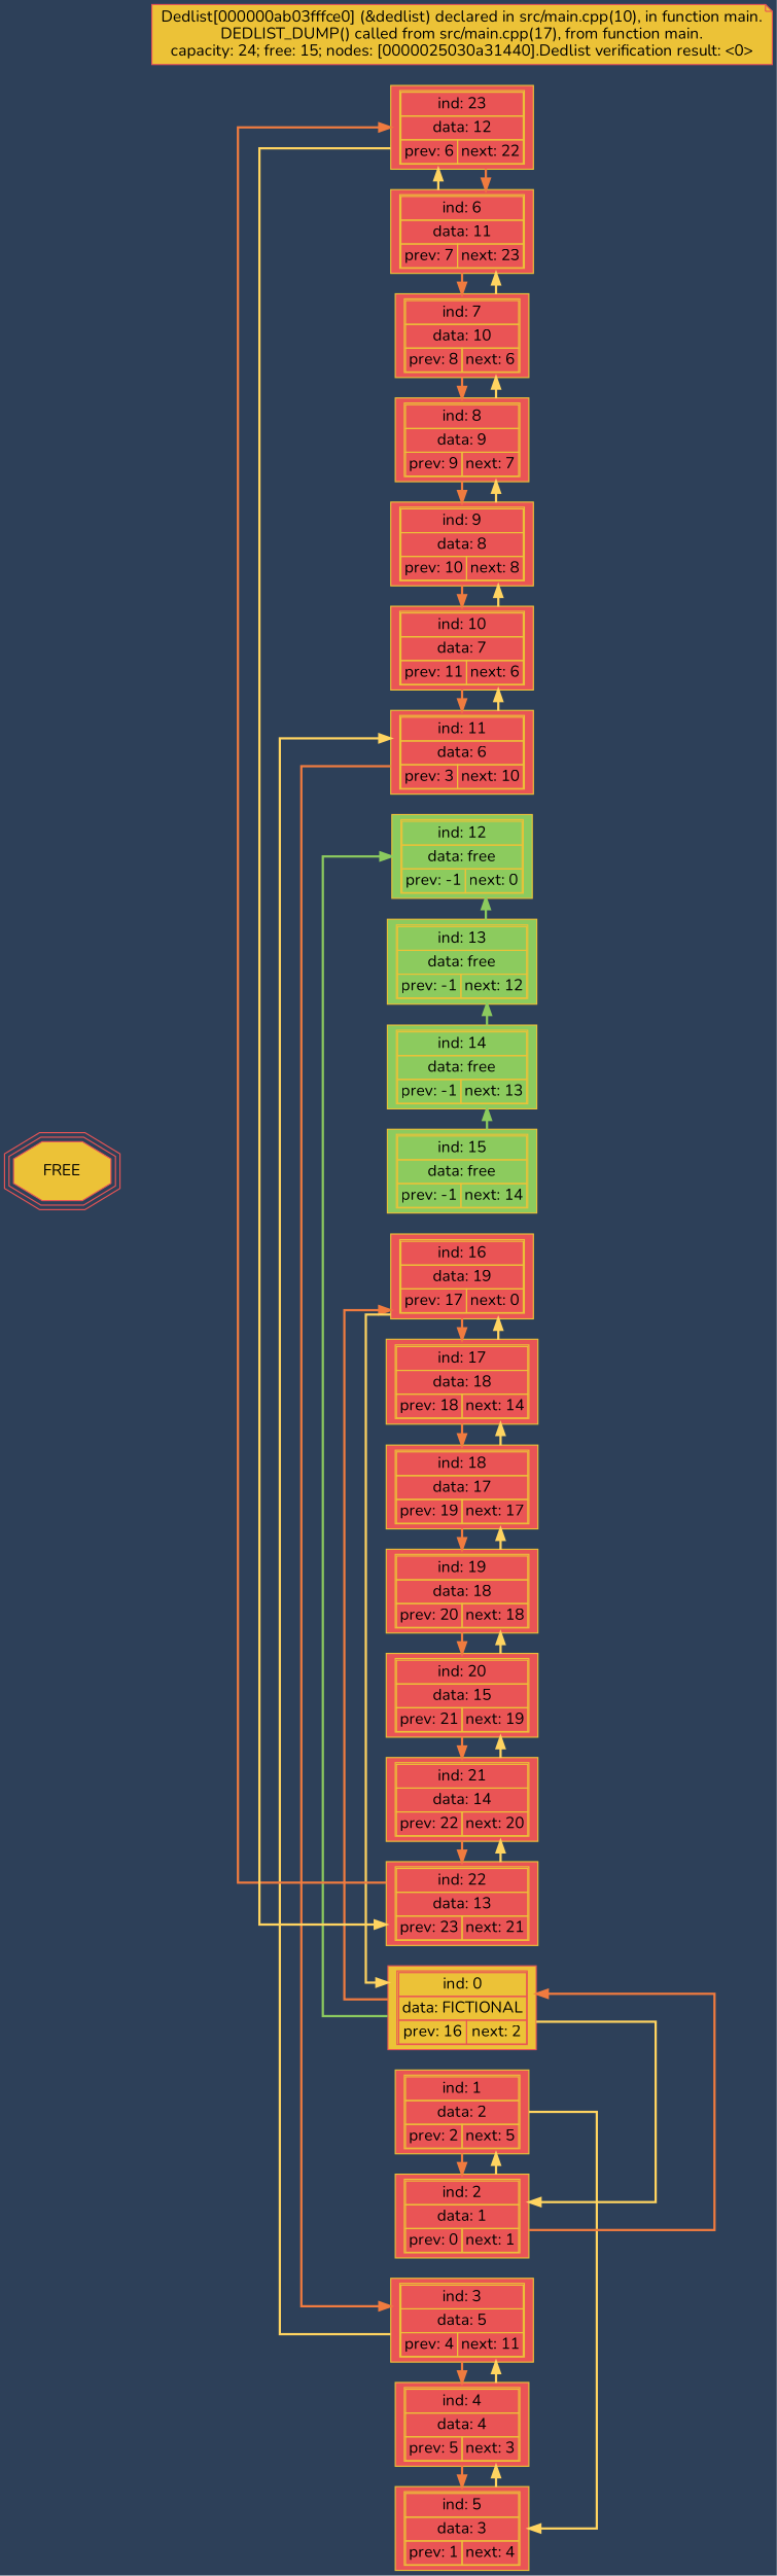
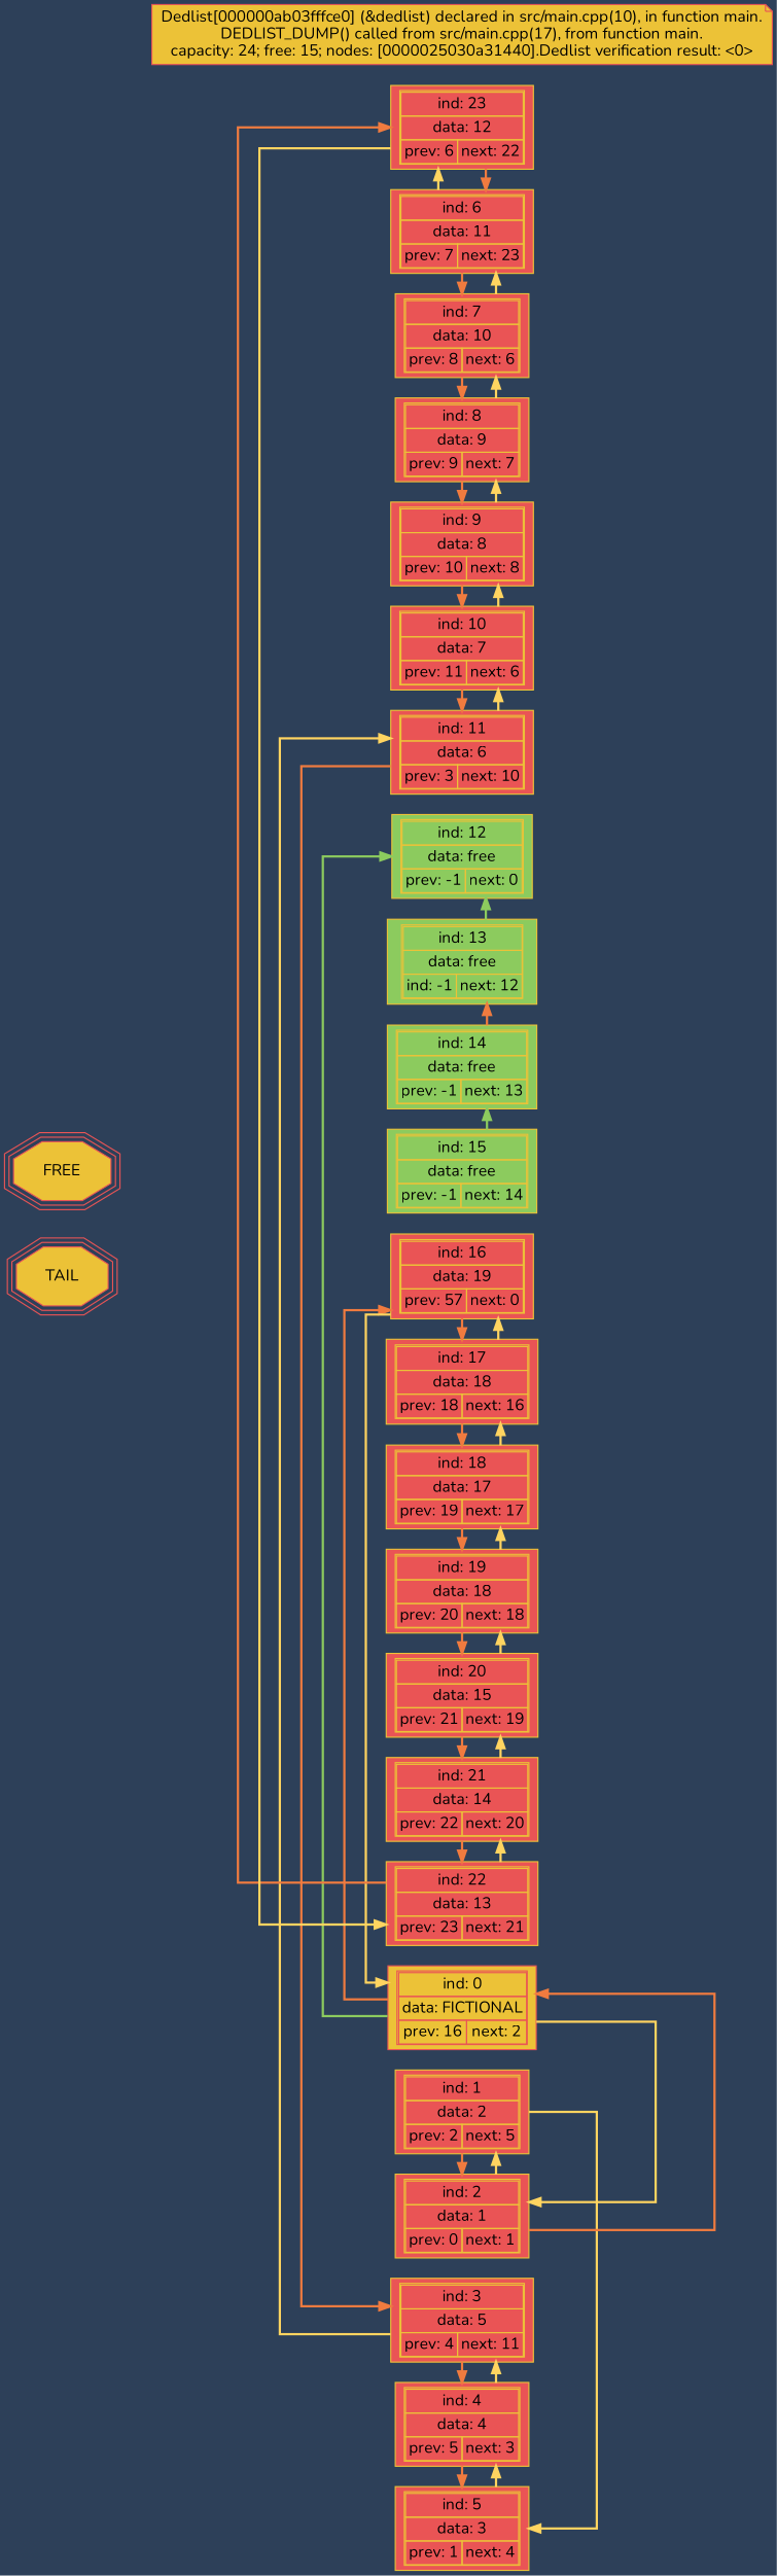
  digraph {
    bgcolor="#2D4059"
    fontname=Nunito
    rankdir=LR
    splines=ortho
    node [color="#ECC237" fillcolor="#EA5455" fontname=Nunito shape=record style=filled]
    edge [fontname=Nunito penwidth=2]
    n1 [color="#EA5455" fillcolor="#ECC237" label="Dedlist[000000ab03fffce0] (&dedlist) declared in src/main.cpp(10), in function main.\nDEDLIST_DUMP() called from src/main.cpp(17), from function main.\ncapacity: 24; free: 15; nodes: [0000025030a31440].Dedlist verification result: <0>\n" shape=note]
    n2 [color="#EA5455" fillcolor="#ECC237" label=<<table cellspacing="0"> <tr><td colspan="2">ind: 0</td></tr> <tr><td colspan="2">data: FICTIONAL</td></tr> <tr><td>prev: 16</td><td>next: 2</td></tr></table>>]
    n3 [label=<<table cellspacing="0"> <tr><td colspan="2">ind: 1</td></tr> <tr><td colspan="2">data: 2</td></tr> <tr><td>prev: 2</td><td>next: 5</td></tr></table>>]
    n4 [label=<<table cellspacing="0"> <tr><td colspan="2">ind: 2</td></tr> <tr><td colspan="2">data: 1</td></tr> <tr><td>prev: 0</td><td>next: 1</td></tr></table>>]
    n5 [label=<<table cellspacing="0"> <tr><td colspan="2">ind: 3</td></tr> <tr><td colspan="2">data: 5</td></tr> <tr><td>prev: 4</td><td>next: 11</td></tr></table>>]
    n6 [label=<<table cellspacing="0"> <tr><td colspan="2">ind: 4</td></tr> <tr><td colspan="2">data: 4</td></tr> <tr><td>prev: 5</td><td>next: 3</td></tr></table>>]
    n7 [label=<<table cellspacing="0"> <tr><td colspan="2">ind: 5</td></tr> <tr><td colspan="2">data: 3</td></tr> <tr><td>prev: 1</td><td>next: 4</td></tr></table>>]
    n8 [label=<<table cellspacing="0"> <tr><td colspan="2">ind: 6</td></tr> <tr><td colspan="2">data: 11</td></tr> <tr><td>prev: 7</td><td>next: 23</td></tr></table>>]
    n9 [label=<<table cellspacing="0"> <tr><td colspan="2">ind: 7</td></tr> <tr><td colspan="2">data: 10</td></tr> <tr><td>prev: 8</td><td>next: 6</td></tr></table>>]
    n10 [label=<<table cellspacing="0"> <tr><td colspan="2">ind: 8</td></tr> <tr><td colspan="2">data: 9</td></tr> <tr><td>prev: 9</td><td>next: 7</td></tr></table>>]
    n11 [label=<<table cellspacing="0"> <tr><td colspan="2">ind: 9</td></tr> <tr><td colspan="2">data: 8</td></tr> <tr><td>prev: 10</td><td>next: 8</td></tr></table>>]
    n12 [label=<<table cellspacing="0"> <tr><td colspan="2">ind: 10</td></tr> <tr><td colspan="2">data: 7</td></tr> <tr><td>prev: 11</td><td>next: 6</td></tr></table>>]
    n13 [label=<<table cellspacing="0"> <tr><td colspan="2">ind: 11</td></tr> <tr><td colspan="2">data: 6</td></tr> <tr><td>prev: 3</td><td>next: 10</td></tr></table>>]
    n14 [fillcolor="#8ccb5e" label=<<table cellspacing="0"> <tr><td colspan="2">ind: 12</td></tr> <tr><td colspan="2">data: free</td></tr> <tr><td>prev: -1</td><td>next: 0</td></tr></table>>]
-   n15 [fillcolor="#8ccb5e" label=<<table cellspacing="0"> <tr><td colspan="2">ind: 13</td></tr> <tr><td colspan="2">data: free</td></tr> <tr><td>prev: -1</td><td>next: 12</td></tr></table>>]
+   n15 [fillcolor="#8ccb5e" label=<<table cellspacing="0"> <tr><td colspan="2">ind: 13</td></tr> <tr><td colspan="2">data: free</td></tr> <tr><td>ind: -1</td><td>next: 12</td></tr></table>>]
    n16 [fillcolor="#8ccb5e" label=<<table cellspacing="0"> <tr><td colspan="2">ind: 14</td></tr> <tr><td colspan="2">data: free</td></tr> <tr><td>prev: -1</td><td>next: 13</td></tr></table>>]
    n17 [fillcolor="#8ccb5e" label=<<table cellspacing="0"> <tr><td colspan="2">ind: 15</td></tr> <tr><td colspan="2">data: free</td></tr> <tr><td>prev: -1</td><td>next: 14</td></tr></table>>]
-   n18 [label=<<table cellspacing="0"> <tr><td colspan="2">ind: 16</td></tr> <tr><td colspan="2">data: 19</td></tr> <tr><td>prev: 17</td><td>next: 0</td></tr></table>>]
-   n19 [label=<<table cellspacing="0"> <tr><td colspan="2">ind: 17</td></tr> <tr><td colspan="2">data: 18</td></tr> <tr><td>prev: 18</td><td>next: 14</td></tr></table>>]
+   n18 [label=<<table cellspacing="0"> <tr><td colspan="2">ind: 16</td></tr> <tr><td colspan="2">data: 19</td></tr> <tr><td>prev: 57</td><td>next: 0</td></tr></table>>]
+   n19 [label=<<table cellspacing="0"> <tr><td colspan="2">ind: 17</td></tr> <tr><td colspan="2">data: 18</td></tr> <tr><td>prev: 18</td><td>next: 16</td></tr></table>>]
    n20 [label=<<table cellspacing="0"> <tr><td colspan="2">ind: 18</td></tr> <tr><td colspan="2">data: 17</td></tr> <tr><td>prev: 19</td><td>next: 17</td></tr></table>>]
    n21 [label=<<table cellspacing="0"> <tr><td colspan="2">ind: 19</td></tr> <tr><td colspan="2">data: 18</td></tr> <tr><td>prev: 20</td><td>next: 18</td></tr></table>>]
    n22 [label=<<table cellspacing="0"> <tr><td colspan="2">ind: 20</td></tr> <tr><td colspan="2">data: 15</td></tr> <tr><td>prev: 21</td><td>next: 19</td></tr></table>>]
    n23 [label=<<table cellspacing="0"> <tr><td colspan="2">ind: 21</td></tr> <tr><td colspan="2">data: 14</td></tr> <tr><td>prev: 22</td><td>next: 20</td></tr></table>>]
    n24 [label=<<table cellspacing="0"> <tr><td colspan="2">ind: 22</td></tr> <tr><td colspan="2">data: 13</td></tr> <tr><td>prev: 23</td><td>next: 21</td></tr></table>>]
    n25 [label=<<table cellspacing="0"> <tr><td colspan="2">ind: 23</td></tr> <tr><td colspan="2">data: 12</td></tr> <tr><td>prev: 6</td><td>next: 22</td></tr></table>>]
+   TAIL [color="#EA5455" fillcolor="#ECC237" shape=tripleoctagon]
    FREE [color="#EA5455" fillcolor="#ECC237" shape=tripleoctagon]
    subgraph sub_1 {
      rank=same
      n1
      n2
      n3
      n4
      n5
      n6
      n7
      n8
      n9
      n10
      n11
      n12
      n13
      n14
      n15
      n16
      n17
      n18
      n19
      n20
      n21
      n22
      n23
      n24
      n25
    }
    n1 -> n2 [style=invis weight=10 penwidth=""]
    n2 -> n3 [style=invis weight=10 penwidth=""]
    n2 -> n4 [color="#FFD460"]
    n2 -> n14 [color="#8ccb5e"]
    n2 -> n18 [color="#F07B3F"]
    n3 -> n4 [style=invis weight=10 penwidth=""]
    n3 -> n4 [color="#F07B3F"]
    n3 -> n7 [color="#FFD460"]
    n4 -> n2 [color="#F07B3F"]
    n4 -> n3 [color="#FFD460"]
    n4 -> n5 [style=invis weight=10 penwidth=""]
    n5 -> n6 [style=invis weight=10 penwidth=""]
    n5 -> n6 [color="#F07B3F"]
    n5 -> n13 [color="#FFD460"]
    n6 -> n5 [color="#FFD460"]
    n6 -> n7 [style=invis weight=10 penwidth=""]
    n6 -> n7 [color="#F07B3F"]
    n7 -> n6 [color="#FFD460"]
    n7 -> n8 [style=invis weight=10 penwidth=""]
    n8 -> n9 [style=invis weight=10 penwidth=""]
    n8 -> n9 [color="#F07B3F"]
    n8 -> n25 [color="#FFD460"]
    n9 -> n8 [color="#FFD460"]
    n9 -> n10 [style=invis weight=10 penwidth=""]
    n9 -> n10 [color="#F07B3F"]
    n10 -> n9 [color="#FFD460"]
    n10 -> n11 [style=invis weight=10 penwidth=""]
    n10 -> n11 [color="#F07B3F"]
    n11 -> n10 [color="#FFD460"]
    n11 -> n12 [style=invis weight=10 penwidth=""]
    n11 -> n12 [color="#F07B3F"]
    n12 -> n11 [color="#FFD460"]
    n12 -> n13 [style=invis weight=10 penwidth=""]
    n12 -> n13 [color="#F07B3F"]
    n13 -> n5 [color="#F07B3F"]
    n13 -> n12 [color="#FFD460"]
    n13 -> n14 [style=invis weight=10 penwidth=""]
    n14 -> n15 [style=invis weight=10 penwidth=""]
    n15 -> n14 [color="#8ccb5e"]
    n15 -> n16 [style=invis weight=10 penwidth=""]
-   n16 -> n15 [color="#8ccb5e"]
+   n16 -> n15 [color="#F07B3F"]
    n16 -> n17 [style=invis weight=10 penwidth=""]
    n17 -> n16 [color="#8ccb5e"]
    n17 -> n18 [style=invis weight=10 penwidth=""]
    n18 -> n2 [color="#FFD460"]
    n18 -> n19 [style=invis weight=10 penwidth=""]
    n18 -> n19 [color="#F07B3F"]
    n19 -> n18 [color="#FFD460"]
    n19 -> n20 [style=invis weight=10 penwidth=""]
    n19 -> n20 [color="#F07B3F"]
    n20 -> n19 [color="#FFD460"]
    n20 -> n21 [style=invis weight=10 penwidth=""]
    n20 -> n21 [color="#F07B3F"]
    n21 -> n20 [color="#FFD460"]
    n21 -> n22 [style=invis weight=10 penwidth=""]
    n21 -> n22 [color="#F07B3F"]
    n22 -> n21 [color="#FFD460"]
    n22 -> n23 [style=invis weight=10 penwidth=""]
    n22 -> n23 [color="#F07B3F"]
    n23 -> n22 [color="#FFD460"]
    n23 -> n24 [style=invis weight=10 penwidth=""]
    n23 -> n24 [color="#F07B3F"]
    n24 -> n23 [color="#FFD460"]
    n24 -> n25 [style=invis weight=10 penwidth=""]
    n24 -> n25 [color="#F07B3F"]
    n25 -> n8 [color="#F07B3F"]
    n25 -> n24 [color="#FFD460"]
+   TAIL -> n18 [style=invis penwidth=""]
    FREE -> n17 [style=invis penwidth=""]
  }
